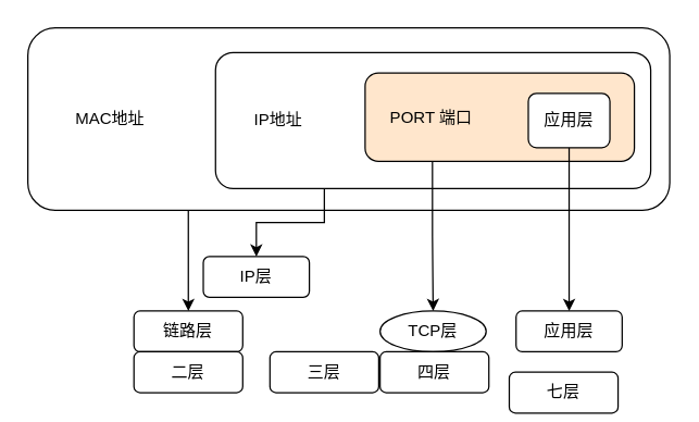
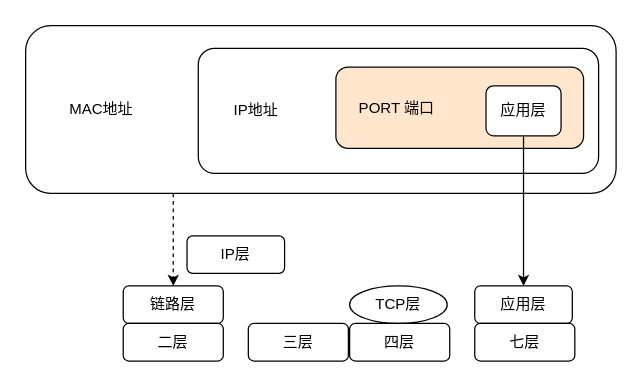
  <mxCell id="0" />
  <mxCell id="1" parent="0" />
- <mxCell id="2" style="edgeStyle=orthogonalEdgeStyle;rounded=0;orthogonalLoop=1;jettySize=auto;html=1;exitX=0.25;exitY=1;exitDx=0;exitDy=0;entryX=0.5;entryY=0;entryDx=0;entryDy=0;" edge="1" parent="1" source="3" target="13"><mxGeometry relative="1" as="geometry" /></mxCell>
+ <mxCell id="2" style="edgeStyle=orthogonalEdgeStyle;rounded=0;orthogonalLoop=1;jettySize=auto;html=1;exitX=0.25;exitY=1;exitDx=0;exitDy=0;entryX=0.5;entryY=0;entryDx=0;entryDy=0;dashed=1;" edge="1" parent="1" source="3" target="13"><mxGeometry relative="1" as="geometry" /></mxCell>
  <mxCell id="3" value="&amp;nbsp; &amp;nbsp; &amp;nbsp; &amp;nbsp; &amp;nbsp;&amp;nbsp;&lt;span style=&quot;text-align: center;&quot;&gt;MAC地址&lt;/span&gt;" style="rounded=1;whiteSpace=wrap;html=1;align=left;" vertex="1" parent="1"><mxGeometry x="20" y="20" width="472" height="134" as="geometry" /></mxCell>
- <mxCell id="4" style="edgeStyle=orthogonalEdgeStyle;rounded=0;orthogonalLoop=1;jettySize=auto;html=1;exitX=0.25;exitY=1;exitDx=0;exitDy=0;entryX=0.5;entryY=0;entryDx=0;entryDy=0;" edge="1" parent="1" source="5" target="12"><mxGeometry relative="1" as="geometry" /></mxCell>
  <mxCell id="5" value="&amp;nbsp; &amp;nbsp; &amp;nbsp; &amp;nbsp; IP地址" style="rounded=1;whiteSpace=wrap;html=1;arcSize=13;align=left;" vertex="1" parent="1"><mxGeometry x="158" y="38" width="320" height="100" as="geometry" /></mxCell>
- <mxCell id="6" style="edgeStyle=orthogonalEdgeStyle;rounded=0;orthogonalLoop=1;jettySize=auto;html=1;exitX=0.25;exitY=1;exitDx=0;exitDy=0;entryX=0.5;entryY=0;entryDx=0;entryDy=0;" edge="1" parent="1" source="7" target="11"><mxGeometry relative="1" as="geometry" /></mxCell>
  <mxCell id="7" value="&amp;nbsp; &amp;nbsp; &amp;nbsp;PORT 端口" style="rounded=1;whiteSpace=wrap;html=1;align=left;fillColor=#ffe6cc;" vertex="1" parent="1"><mxGeometry x="268" y="53" width="198" height="65" as="geometry" /></mxCell>
  <mxCell id="8" style="edgeStyle=orthogonalEdgeStyle;rounded=0;orthogonalLoop=1;jettySize=auto;html=1;exitX=0.5;exitY=1;exitDx=0;exitDy=0;" edge="1" parent="1" source="9" target="10"><mxGeometry relative="1" as="geometry" /></mxCell>
  <mxCell id="9" value="&lt;span style=&quot;text-align: left;&quot;&gt;应用层&lt;/span&gt;" style="rounded=1;whiteSpace=wrap;html=1;" vertex="1" parent="1"><mxGeometry x="388" y="68" width="60" height="40" as="geometry" /></mxCell>
  <mxCell id="10" value="应用层" style="rounded=1;whiteSpace=wrap;html=1;" vertex="1" parent="1"><mxGeometry x="379" y="228" width="78" height="30" as="geometry" /></mxCell>
  <mxCell id="11" value="TCP层" style="ellipse;whiteSpace=wrap;html=1;" vertex="1" parent="1"><mxGeometry x="279" y="228" width="78" height="30" as="geometry" /></mxCell>
  <mxCell id="12" value="IP层" style="rounded=1;whiteSpace=wrap;html=1;" vertex="1" parent="1"><mxGeometry x="149" y="188" width="78" height="30" as="geometry" /></mxCell>
  <mxCell id="13" value="链路层" style="rounded=1;whiteSpace=wrap;html=1;" vertex="1" parent="1"><mxGeometry x="98" y="228" width="80" height="30" as="geometry" /></mxCell>
  <mxCell id="14" value="二层" style="rounded=1;whiteSpace=wrap;html=1;" vertex="1" parent="1"><mxGeometry x="98" y="258" width="80" height="30" as="geometry" /></mxCell>
  <mxCell id="15" value="三层" style="rounded=1;whiteSpace=wrap;html=1;" vertex="1" parent="1"><mxGeometry x="198" y="258" width="80" height="30" as="geometry" /></mxCell>
  <mxCell id="16" value="四层" style="rounded=1;whiteSpace=wrap;html=1;" vertex="1" parent="1"><mxGeometry x="279" y="258" width="80" height="30" as="geometry" /></mxCell>
- <mxCell id="17" value="七层" style="rounded=1;whiteSpace=wrap;html=1;" vertex="1" parent="1"><mxGeometry x="374" y="273" width="80" height="30" as="geometry" /></mxCell>
+ <mxCell id="17" value="七层" style="rounded=1;whiteSpace=wrap;html=1;" vertex="1" parent="1"><mxGeometry x="379" y="258" width="80" height="30" as="geometry" /></mxCell>
